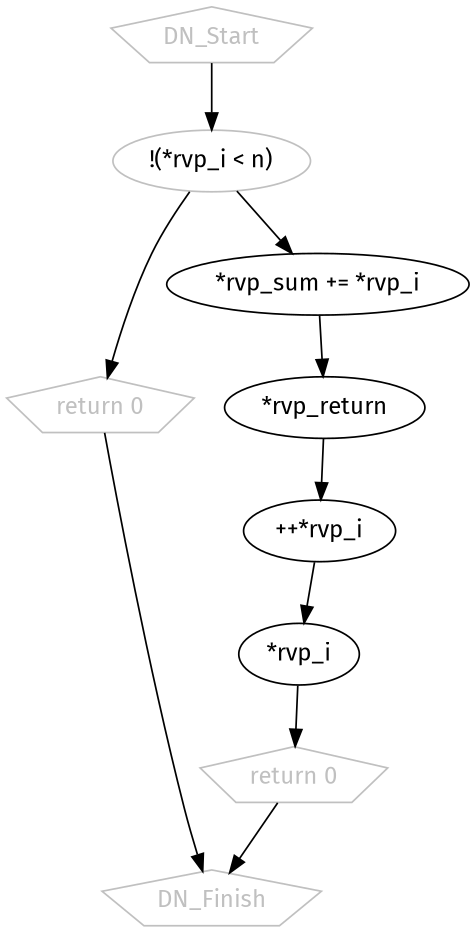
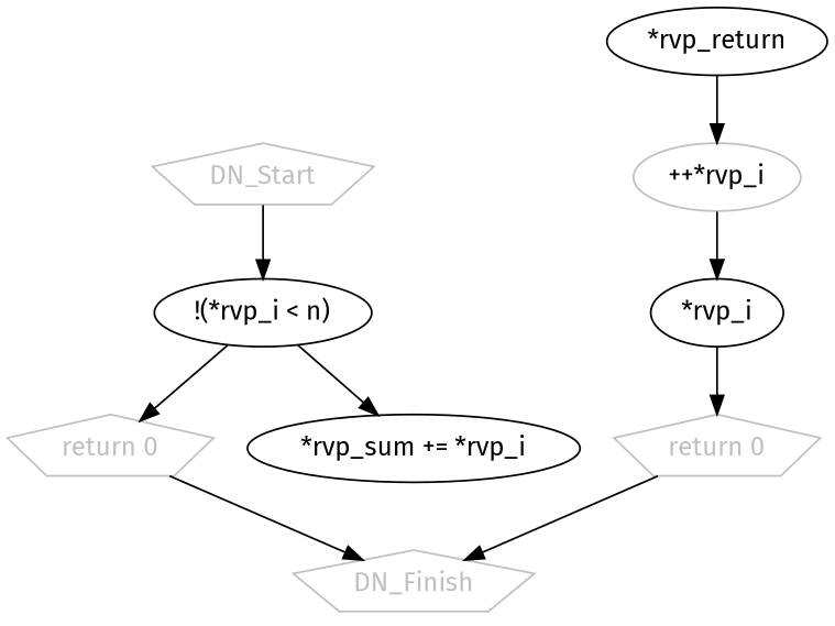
  digraph {
    fontname="Fira Sans"
    node [fontname="Fira Sans"]
    edge [fontname="Fira Sans"]
    n1 [color=grey fontcolor=grey label=DN_Start shape=pentagon]
-   n2 [label="!(*rvp_i < n)" color=grey]
+   n2 [label="!(*rvp_i < n)"]
    n3 [color=grey fontcolor=grey label="return 0" shape=pentagon]
    n4 [label="*rvp_sum += *rvp_i"]
    n5 [color=grey fontcolor=grey label=DN_Finish shape=pentagon]
    n6 [label="*rvp_return"]
-   n7 [label="++*rvp_i"]
+   n7 [label="++*rvp_i" color=grey]
    n8 [label="*rvp_i"]
    n9 [color=grey fontcolor=grey label="return 0" shape=pentagon]
    n1 -> n2
    n2 -> n3
    n2 -> n4
    n3 -> n5
-   n4 -> n6
    n6 -> n7
    n7 -> n8
    n8 -> n9
    n9 -> n5
  }
